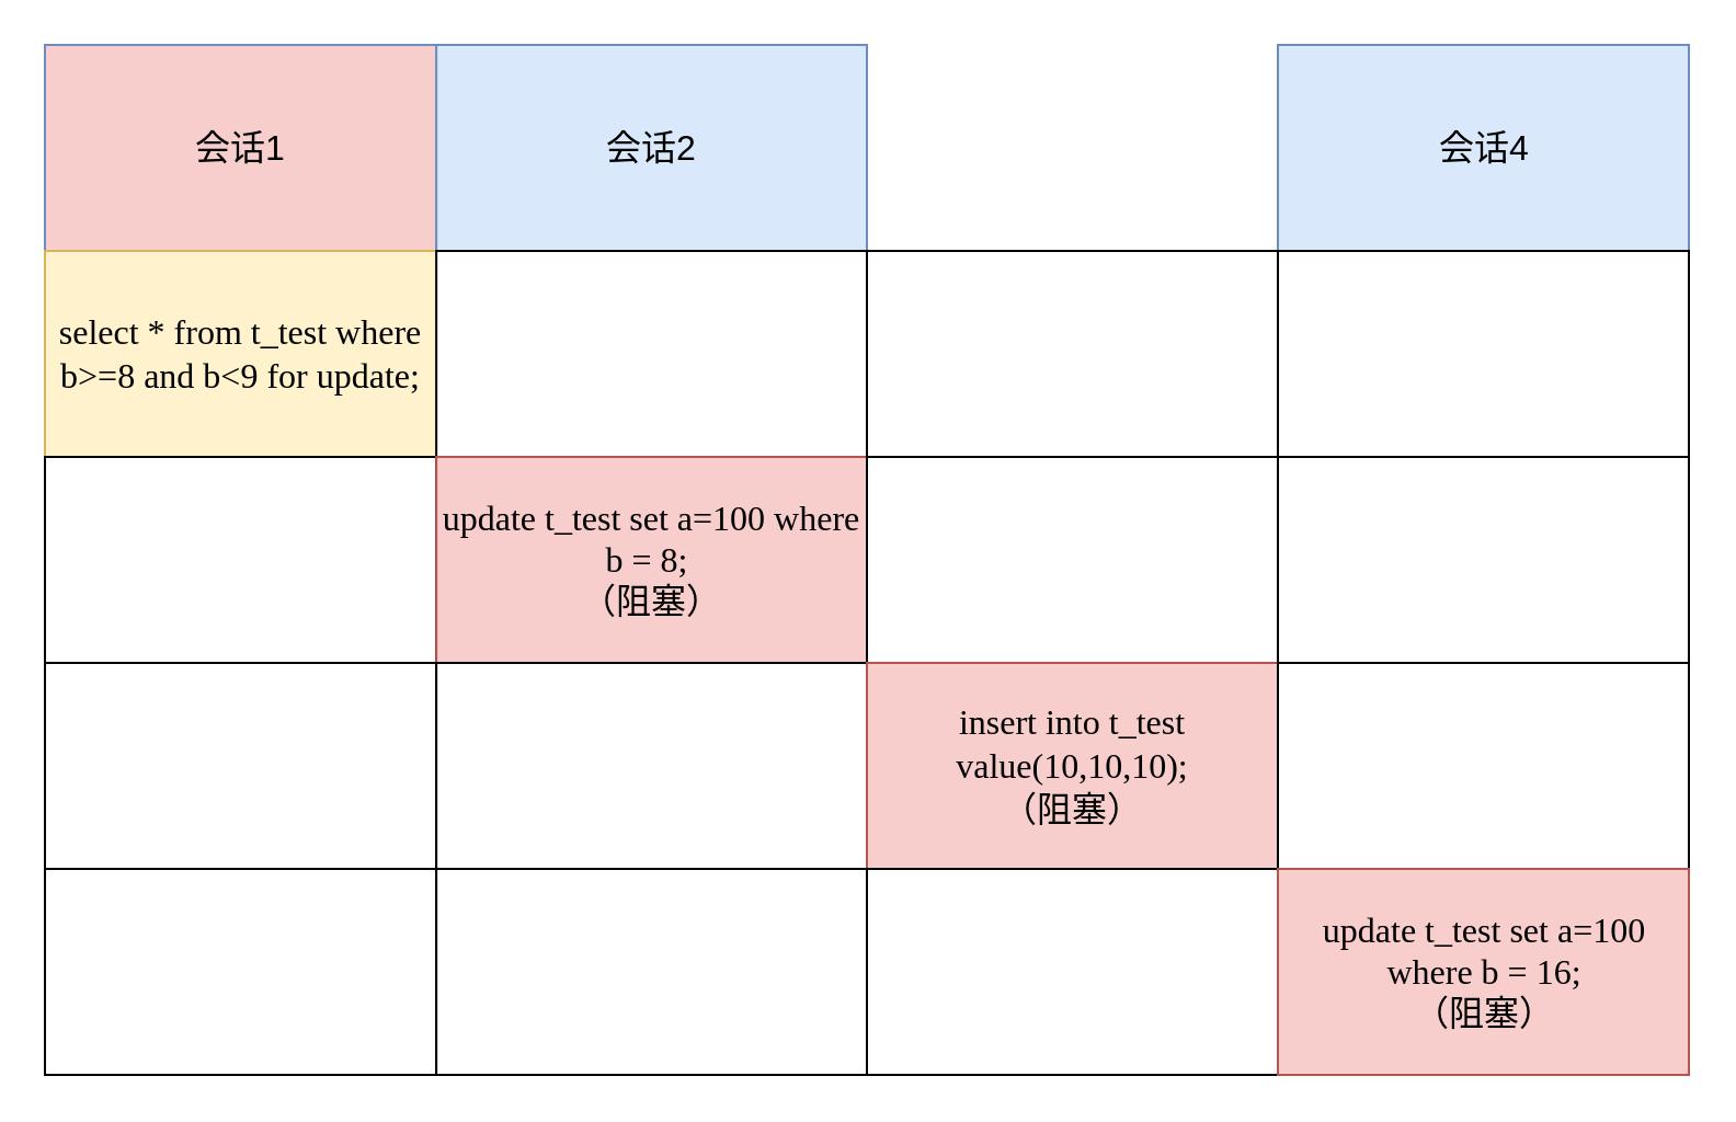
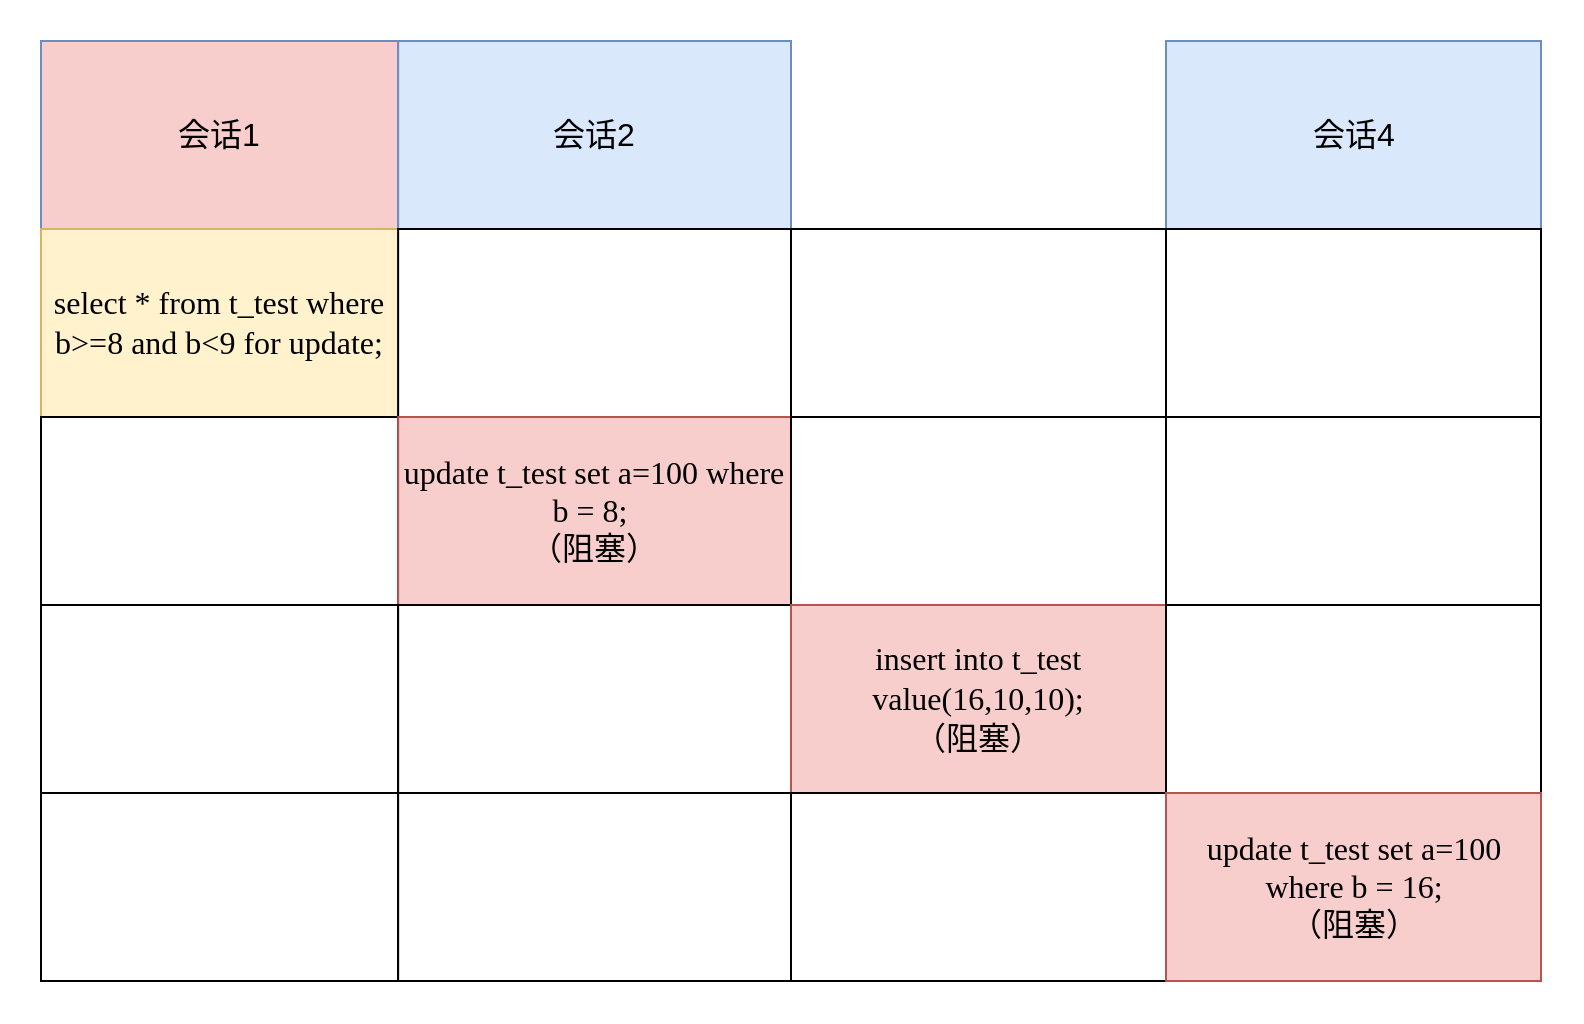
  <mxCell id="0" />
  <mxCell id="1" parent="0" />
  <mxCell id="2" value="" style="group" vertex="1" connectable="0" parent="1"><mxGeometry x="20" y="20" width="750" height="470" as="geometry" /></mxCell>
  <mxCell id="3" value="会话1" style="rounded=0;whiteSpace=wrap;html=1;fontSize=16;fillColor=#f8cecc;strokeColor=#6c8ebf;" vertex="1" parent="2"><mxGeometry width="178.571" height="94" as="geometry" /></mxCell>
  <mxCell id="4" value="会话2" style="rounded=0;whiteSpace=wrap;html=1;fontSize=16;fillColor=#dae8fc;strokeColor=#6c8ebf;" vertex="1" parent="2"><mxGeometry x="178.571" width="196.429" height="94" as="geometry" /></mxCell>
  <mxCell id="5" value="select * from t_test where b&amp;gt;=8 and b&amp;lt;9 for update;" style="rounded=0;whiteSpace=wrap;html=1;fontSize=16;align=center;fontFamily=Times New Roman;fillColor=#fff2cc;strokeColor=#d6b656;" vertex="1" parent="2"><mxGeometry y="94" width="178.571" height="94" as="geometry" /></mxCell>
  <mxCell id="6" value="" style="rounded=0;whiteSpace=wrap;html=1;fontSize=16;fontFamily=Times New Roman;" vertex="1" parent="2"><mxGeometry x="178.571" y="94" width="196.429" height="94" as="geometry" /></mxCell>
  <mxCell id="7" value="" style="rounded=0;whiteSpace=wrap;html=1;fontSize=16;fontFamily=Times New Roman;" vertex="1" parent="2"><mxGeometry x="375" y="94" width="187.5" height="94" as="geometry" /></mxCell>
  <mxCell id="8" value="" style="rounded=0;whiteSpace=wrap;html=1;fontSize=16;align=center;fontFamily=Times New Roman;" vertex="1" parent="2"><mxGeometry y="188" width="178.571" height="94" as="geometry" /></mxCell>
  <mxCell id="9" value="update t_test set a=100 where b = 8;&amp;nbsp;&lt;br&gt;（阻塞）" style="rounded=0;whiteSpace=wrap;html=1;fontSize=16;fontFamily=Times New Roman;fillColor=#f8cecc;strokeColor=#b85450;" vertex="1" parent="2"><mxGeometry x="178.571" y="188" width="196.429" height="94" as="geometry" /></mxCell>
  <mxCell id="10" value="" style="rounded=0;whiteSpace=wrap;html=1;fontSize=16;fontFamily=Times New Roman;" vertex="1" parent="2"><mxGeometry x="375" y="188" width="187.5" height="94" as="geometry" /></mxCell>
  <mxCell id="11" value="" style="rounded=0;whiteSpace=wrap;html=1;fontSize=16;align=center;fontFamily=Times New Roman;" vertex="1" parent="2"><mxGeometry y="282" width="178.571" height="94" as="geometry" /></mxCell>
  <mxCell id="12" value="" style="rounded=0;whiteSpace=wrap;html=1;fontSize=16;fontFamily=Times New Roman;" vertex="1" parent="2"><mxGeometry x="178.571" y="282" width="196.429" height="94" as="geometry" /></mxCell>
- <mxCell id="13" value="insert into t_test value(10,10,10);&lt;span style=&quot;color: rgb(51 , 51 , 51) ; font-family: &amp;#34;helvetica neue&amp;#34; , &amp;#34;helvetica&amp;#34; , &amp;#34;arial&amp;#34; , sans-serif ; font-size: 16px ; text-align: left&quot;&gt;&lt;br style=&quot;font-size: 16px&quot;&gt;&lt;/span&gt;&lt;span style=&quot;font-size: 16px&quot;&gt;（阻塞）&lt;br style=&quot;font-size: 16px&quot;&gt;&lt;/span&gt;" style="rounded=0;whiteSpace=wrap;html=1;fontSize=16;fontFamily=Times New Roman;align=center;fillColor=#f8cecc;strokeColor=#b85450;" vertex="1" parent="2"><mxGeometry x="375" y="282" width="187.5" height="94" as="geometry" /></mxCell>
+ <mxCell id="13" value="insert into t_test value(16,10,10);&lt;span style=&quot;color: rgb(51 , 51 , 51) ; font-family: &amp;#34;helvetica neue&amp;#34; , &amp;#34;helvetica&amp;#34; , &amp;#34;arial&amp;#34; , sans-serif ; font-size: 16px ; text-align: left&quot;&gt;&lt;br style=&quot;font-size: 16px&quot;&gt;&lt;/span&gt;&lt;span style=&quot;font-size: 16px&quot;&gt;（阻塞）&lt;br style=&quot;font-size: 16px&quot;&gt;&lt;/span&gt;" style="rounded=0;whiteSpace=wrap;html=1;fontSize=16;fontFamily=Times New Roman;align=center;fillColor=#f8cecc;strokeColor=#b85450;" vertex="1" parent="2"><mxGeometry x="375" y="282" width="187.5" height="94" as="geometry" /></mxCell>
  <mxCell id="14" value="会话4" style="rounded=0;whiteSpace=wrap;html=1;fontSize=16;fillColor=#dae8fc;strokeColor=#6c8ebf;" vertex="1" parent="2"><mxGeometry x="562.5" width="187.5" height="94" as="geometry" /></mxCell>
  <mxCell id="15" value="" style="rounded=0;whiteSpace=wrap;html=1;fontSize=16;fontFamily=Times New Roman;" vertex="1" parent="2"><mxGeometry x="562.5" y="94" width="187.5" height="94" as="geometry" /></mxCell>
  <mxCell id="16" value="" style="rounded=0;whiteSpace=wrap;html=1;fontSize=16;fontFamily=Times New Roman;" vertex="1" parent="2"><mxGeometry x="562.5" y="188" width="187.5" height="94" as="geometry" /></mxCell>
  <mxCell id="17" value="&lt;span style=&quot;font-size: 16px&quot;&gt;&lt;br style=&quot;font-size: 16px&quot;&gt;&lt;/span&gt;" style="rounded=0;whiteSpace=wrap;html=1;fontSize=16;fontFamily=Times New Roman;align=center;" vertex="1" parent="2"><mxGeometry x="562.5" y="282" width="187.5" height="94" as="geometry" /></mxCell>
  <mxCell id="18" value="" style="rounded=0;whiteSpace=wrap;html=1;fontSize=16;fontFamily=Times New Roman;" vertex="1" parent="2"><mxGeometry x="375" y="376" width="187.5" height="94" as="geometry" /></mxCell>
  <mxCell id="19" value="update t_test set a=100 where b = 16;&lt;span style=&quot;font-size: 16px&quot;&gt;&lt;br style=&quot;font-size: 16px&quot;&gt;（阻塞）&lt;br style=&quot;font-size: 16px&quot;&gt;&lt;/span&gt;" style="rounded=0;whiteSpace=wrap;html=1;fontSize=16;fontFamily=Times New Roman;align=center;fillColor=#f8cecc;strokeColor=#b85450;" vertex="1" parent="2"><mxGeometry x="562.5" y="376" width="187.5" height="94" as="geometry" /></mxCell>
  <mxCell id="20" value="" style="rounded=0;whiteSpace=wrap;html=1;fontSize=16;align=center;fontFamily=Times New Roman;" vertex="1" parent="2"><mxGeometry y="376" width="178.571" height="94" as="geometry" /></mxCell>
  <mxCell id="21" value="" style="rounded=0;whiteSpace=wrap;html=1;fontSize=16;fontFamily=Times New Roman;" vertex="1" parent="2"><mxGeometry x="178.571" y="376" width="196.429" height="94" as="geometry" /></mxCell>
